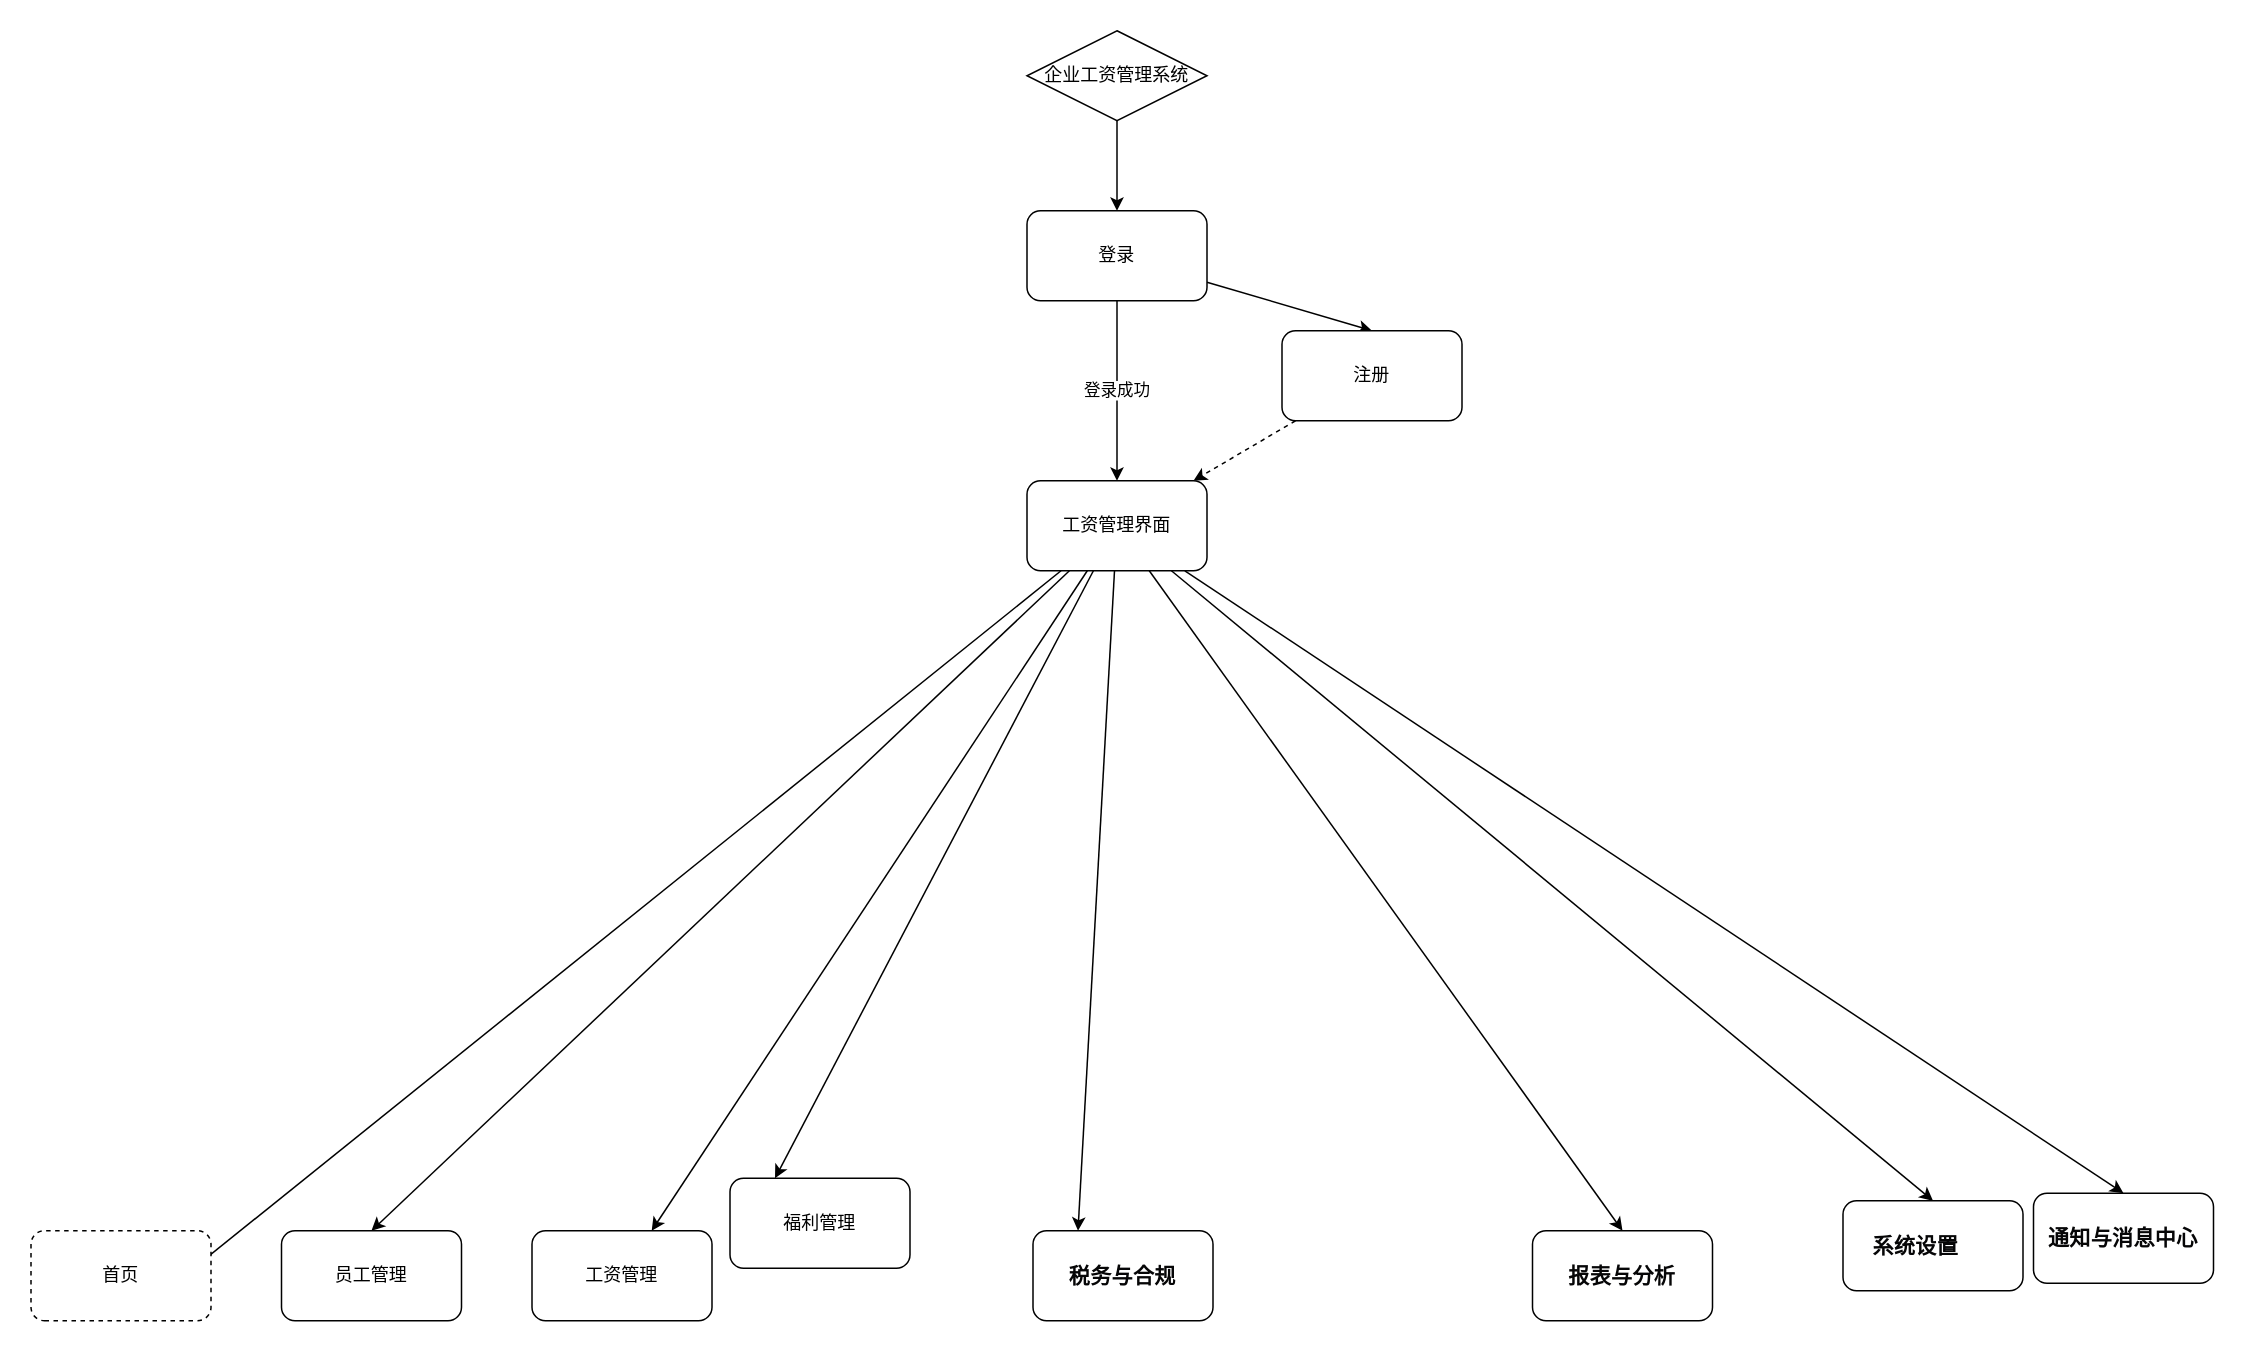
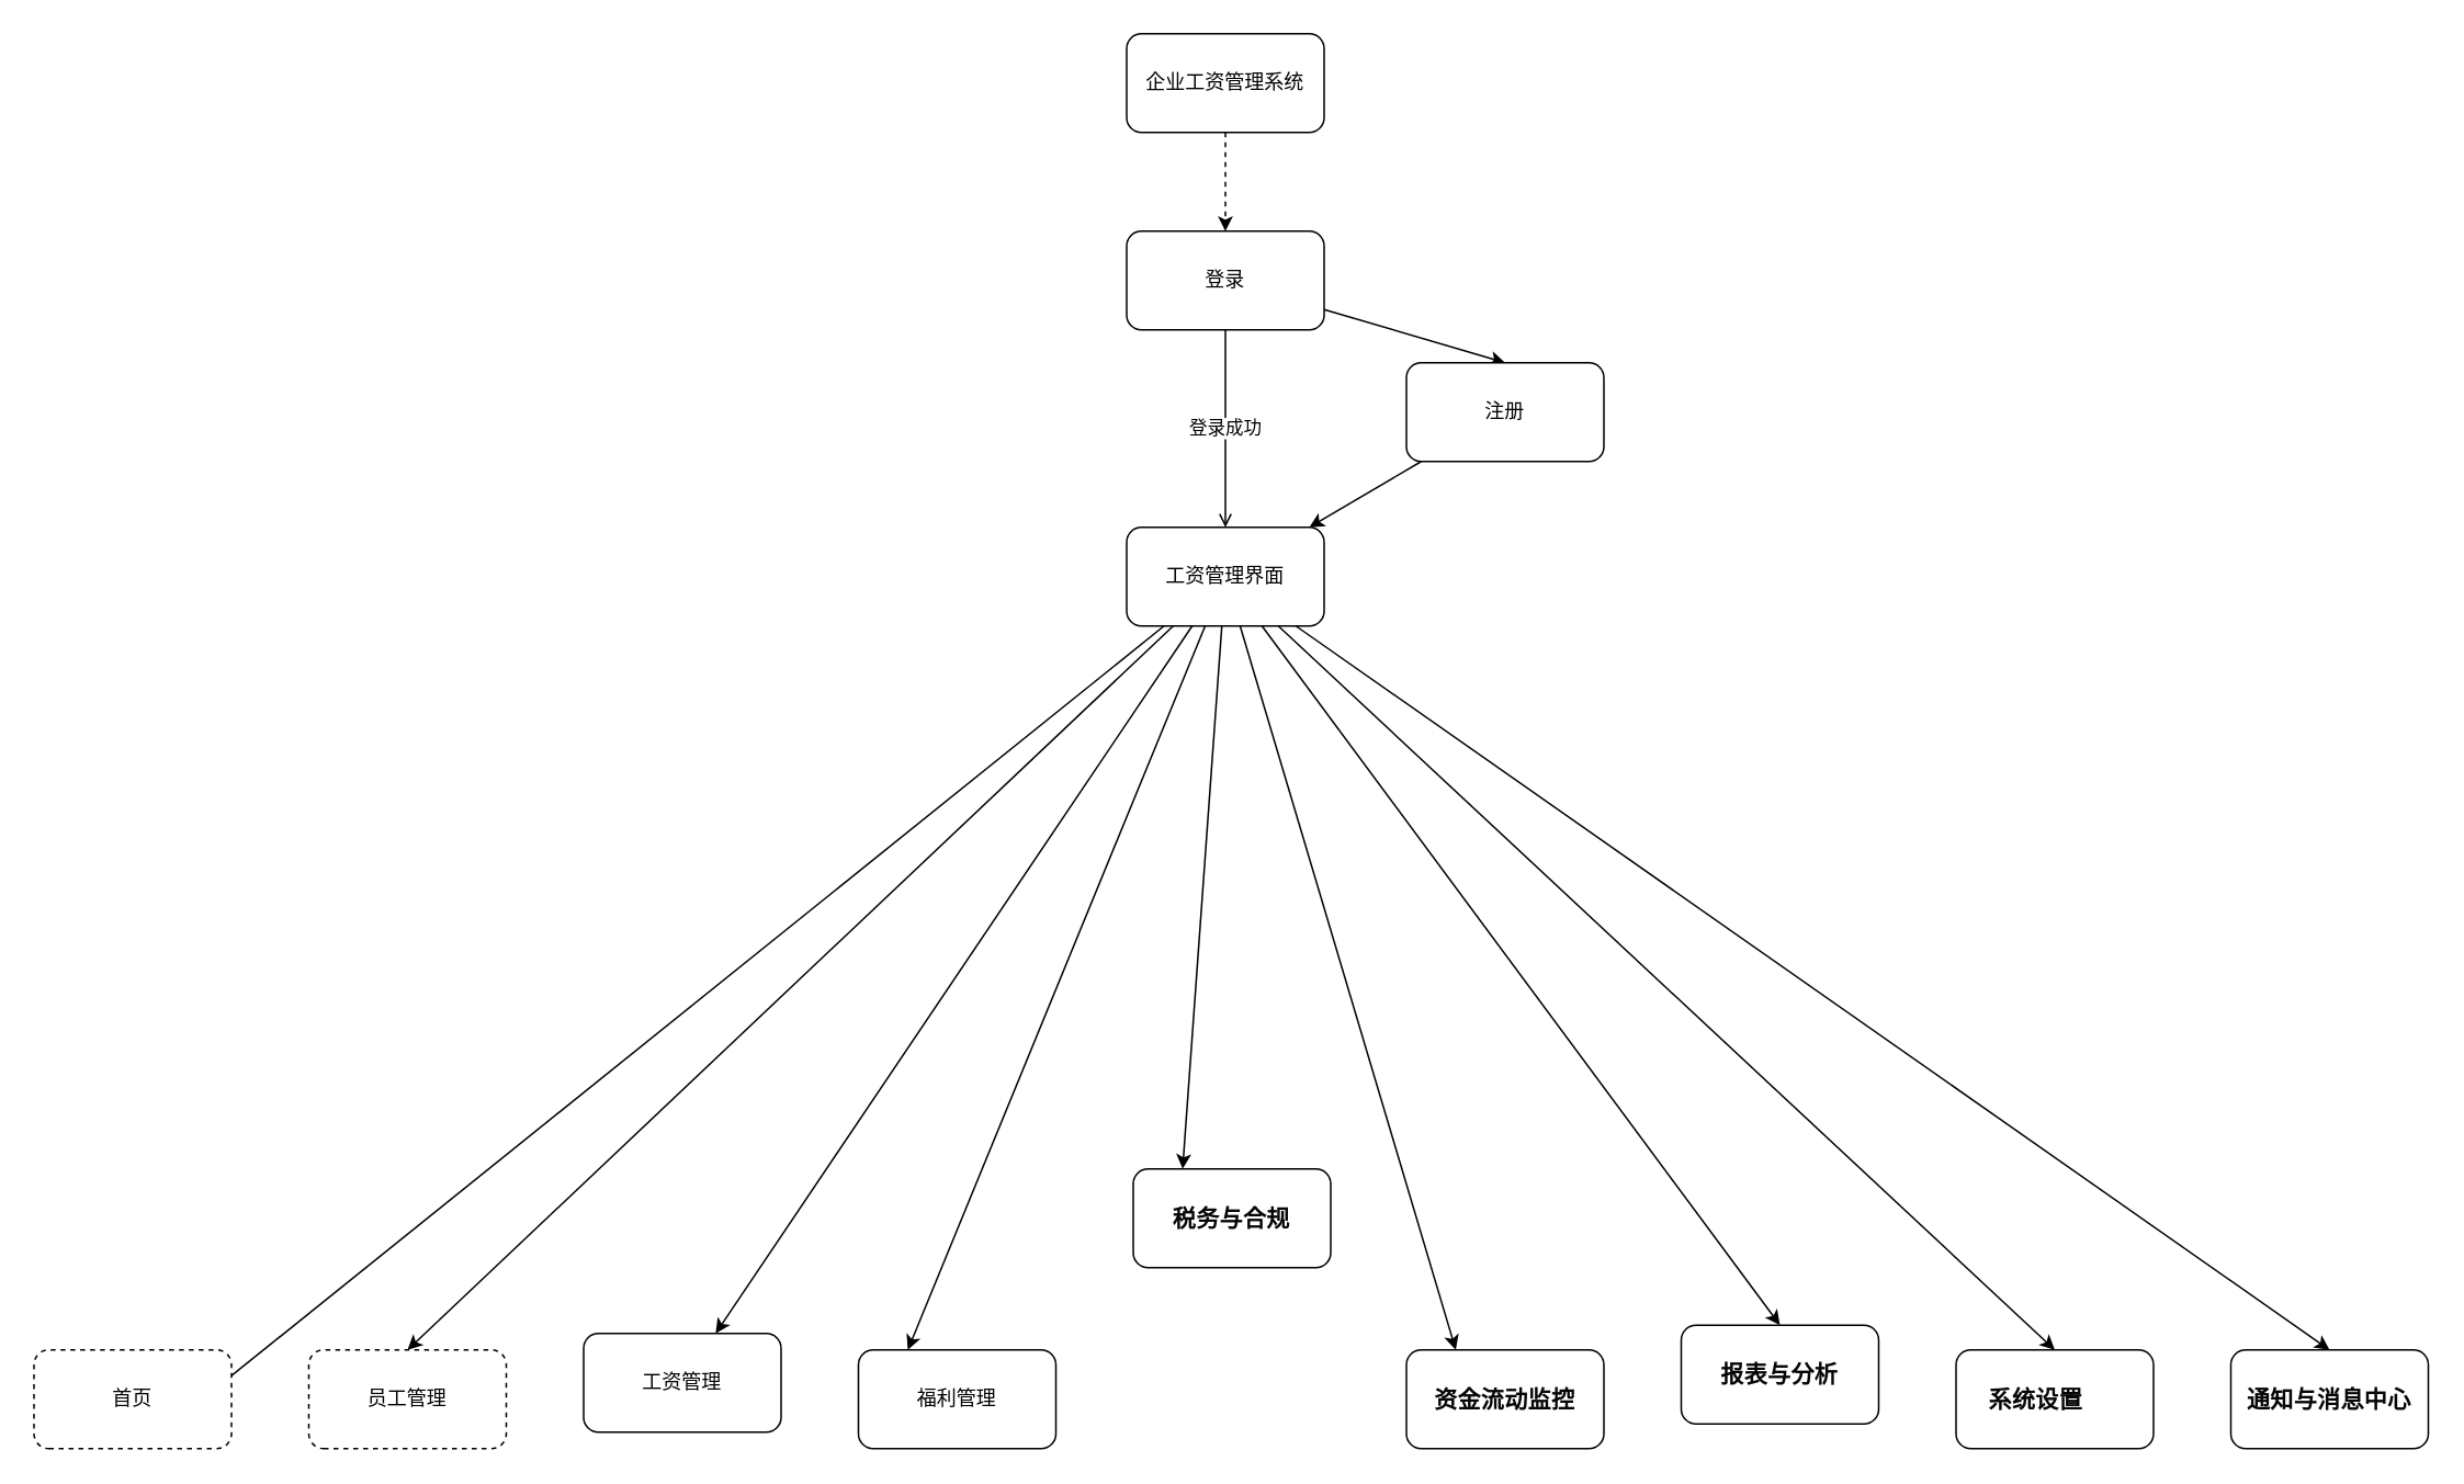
  <mxCell id="0" />
  <mxCell id="1" parent="0" />
- <mxCell id="2" style="edgeStyle=none;html=1;entryX=0.5;entryY=0;entryDx=0;entryDy=0;" edge="1" parent="1" source="3" target="6"><mxGeometry relative="1" as="geometry" /></mxCell>
- <mxCell id="3" value="企业工资管理系统" style="rhombus;whiteSpace=wrap;html=1;" parent="1" vertex="1"><mxGeometry x="684" y="20" width="120" height="60" as="geometry" /></mxCell>
- <mxCell id="4" value="登录成功" style="edgeStyle=none;html=1;entryX=0.5;entryY=0;entryDx=0;entryDy=0;" parent="1" source="6" target="18" edge="1"><mxGeometry relative="1" as="geometry"><mxPoint x="696.25" y="320" as="targetPoint" /></mxGeometry></mxCell>
+ <mxCell id="2" style="edgeStyle=none;html=1;entryX=0.5;entryY=0;entryDx=0;entryDy=0;dashed=1;" edge="1" parent="1" source="3" target="6"><mxGeometry relative="1" as="geometry" /></mxCell>
+ <mxCell id="3" value="企业工资管理系统" style="rounded=1;whiteSpace=wrap;html=1;" parent="1" vertex="1"><mxGeometry x="684" y="20" width="120" height="60" as="geometry" /></mxCell>
+ <mxCell id="4" value="登录成功" style="edgeStyle=none;html=1;entryX=0.5;entryY=0;entryDx=0;entryDy=0;endArrow=open;" parent="1" source="6" target="18" edge="1"><mxGeometry relative="1" as="geometry"><mxPoint x="696.25" y="320" as="targetPoint" /></mxGeometry></mxCell>
  <mxCell id="5" style="edgeStyle=none;html=1;entryX=0.5;entryY=0;entryDx=0;entryDy=0;" edge="1" parent="1" source="6" target="8"><mxGeometry relative="1" as="geometry" /></mxCell>
  <mxCell id="6" value="登录" style="rounded=1;whiteSpace=wrap;html=1;" parent="1" vertex="1"><mxGeometry x="684" y="140" width="120" height="60" as="geometry" /></mxCell>
- <mxCell id="7" style="edgeStyle=none;html=1;dashed=1;" edge="1" parent="1" source="8" target="18"><mxGeometry relative="1" as="geometry" /></mxCell>
+ <mxCell id="7" style="edgeStyle=none;html=1;" edge="1" parent="1" source="8" target="18"><mxGeometry relative="1" as="geometry" /></mxCell>
  <mxCell id="8" value="注册" style="rounded=1;whiteSpace=wrap;html=1;" parent="1" vertex="1"><mxGeometry x="854" y="220" width="120" height="60" as="geometry" /></mxCell>
  <mxCell id="9" value="" style="edgeStyle=none;html=1;" edge="1" parent="1" source="18" target="21"><mxGeometry relative="1" as="geometry" /></mxCell>
  <mxCell id="10" style="edgeStyle=none;html=1;entryX=0.558;entryY=0.028;entryDx=0;entryDy=0;entryPerimeter=0;" edge="1" parent="1" source="18" target="19"><mxGeometry relative="1" as="geometry" /></mxCell>
  <mxCell id="11" style="edgeStyle=none;html=1;entryX=0.5;entryY=0;entryDx=0;entryDy=0;" edge="1" parent="1" source="18" target="20"><mxGeometry relative="1" as="geometry" /></mxCell>
  <mxCell id="12" style="edgeStyle=none;html=1;entryX=0.25;entryY=0;entryDx=0;entryDy=0;" edge="1" parent="1" source="18" target="22"><mxGeometry relative="1" as="geometry" /></mxCell>
  <mxCell id="13" style="edgeStyle=none;html=1;entryX=0.25;entryY=0;entryDx=0;entryDy=0;" edge="1" parent="1" source="18" target="23"><mxGeometry relative="1" as="geometry" /></mxCell>
+ <mxCell id="14" style="edgeStyle=none;html=1;entryX=0.25;entryY=0;entryDx=0;entryDy=0;" edge="1" parent="1" source="18" target="24"><mxGeometry relative="1" as="geometry" /></mxCell>
  <mxCell id="15" style="edgeStyle=none;html=1;entryX=0.5;entryY=0;entryDx=0;entryDy=0;" edge="1" parent="1" source="18" target="25"><mxGeometry relative="1" as="geometry" /></mxCell>
  <mxCell id="16" style="edgeStyle=none;html=1;entryX=0.5;entryY=0;entryDx=0;entryDy=0;" edge="1" parent="1" source="18" target="27"><mxGeometry relative="1" as="geometry" /></mxCell>
  <mxCell id="17" style="edgeStyle=none;html=1;entryX=0.5;entryY=0;entryDx=0;entryDy=0;" edge="1" parent="1" source="18" target="26"><mxGeometry relative="1" as="geometry" /></mxCell>
  <mxCell id="18" value="工资管理界面" style="rounded=1;whiteSpace=wrap;html=1;" parent="1" vertex="1"><mxGeometry x="684" y="320" width="120" height="60" as="geometry" /></mxCell>
  <mxCell id="19" value="首页" style="rounded=1;whiteSpace=wrap;html=1;flipH=0;flipV=1;dashed=1;" parent="1" vertex="1"><mxGeometry x="20" y="820" width="120" height="60" as="geometry" /></mxCell>
- <mxCell id="20" value="员工管理" style="rounded=1;whiteSpace=wrap;html=1;flipH=0;flipV=1;" parent="1" vertex="1"><mxGeometry x="187" y="820" width="120" height="60" as="geometry" /></mxCell>
- <mxCell id="21" value="工资管理" style="rounded=1;whiteSpace=wrap;html=1;flipH=0;flipV=1;" parent="1" vertex="1"><mxGeometry x="354" y="820" width="120" height="60" as="geometry" /></mxCell>
- <mxCell id="22" value="福利管理" style="rounded=1;whiteSpace=wrap;html=1;flipH=0;flipV=1;" parent="1" vertex="1"><mxGeometry x="486" y="785" width="120" height="60" as="geometry" /></mxCell>
- <mxCell id="23" value="&lt;span style=&quot;box-sizing: inherit; font-weight: 700; color: rgb(6, 6, 7); font-family: -apple-system, blinkmacsystemfont, &amp;quot;Helvetica Neue&amp;quot;, helvetica, &amp;quot;segoe ui&amp;quot;, arial, roboto, &amp;quot;PingFang SC&amp;quot;, miui, &amp;quot;Hiragino Sans GB&amp;quot;, &amp;quot;Microsoft Yahei&amp;quot;, sans-serif; font-size: 14px; letter-spacing: 0.25px; text-align: left; background-color: rgb(255, 255, 255);&quot;&gt;税务与合规&lt;/span&gt;" style="rounded=1;whiteSpace=wrap;html=1;flipH=0;flipV=1;" parent="1" vertex="1"><mxGeometry x="688" y="820" width="120" height="60" as="geometry" /></mxCell>
- <mxCell id="25" value="&lt;span style=&quot;box-sizing: inherit; font-weight: 700; color: rgb(6, 6, 7); font-family: -apple-system, blinkmacsystemfont, &amp;quot;Helvetica Neue&amp;quot;, helvetica, &amp;quot;segoe ui&amp;quot;, arial, roboto, &amp;quot;PingFang SC&amp;quot;, miui, &amp;quot;Hiragino Sans GB&amp;quot;, &amp;quot;Microsoft Yahei&amp;quot;, sans-serif; font-size: 14px; letter-spacing: 0.25px; text-align: left; background-color: rgb(255, 255, 255);&quot;&gt;报表与分析&lt;/span&gt;" style="rounded=1;whiteSpace=wrap;html=1;flipH=0;flipV=1;" parent="1" vertex="1"><mxGeometry x="1021" y="820" width="120" height="60" as="geometry" /></mxCell>
- <mxCell id="26" value="&lt;span style=&quot;box-sizing: inherit; font-weight: 700; color: rgb(6, 6, 7); font-family: -apple-system, blinkmacsystemfont, &amp;quot;Helvetica Neue&amp;quot;, helvetica, &amp;quot;segoe ui&amp;quot;, arial, roboto, &amp;quot;PingFang SC&amp;quot;, miui, &amp;quot;Hiragino Sans GB&amp;quot;, &amp;quot;Microsoft Yahei&amp;quot;, sans-serif; font-size: 14px; letter-spacing: 0.25px; text-align: left; background-color: rgb(255, 255, 255);&quot;&gt;通知与消息中心&lt;/span&gt;" style="rounded=1;whiteSpace=wrap;html=1;flipH=0;flipV=1;" parent="1" vertex="1"><mxGeometry x="1355" y="795" width="120" height="60" as="geometry" /></mxCell>
- <mxCell id="27" value="&lt;span style=&quot;box-sizing: inherit; font-weight: 700; color: rgb(6, 6, 7); font-family: -apple-system, blinkmacsystemfont, &amp;quot;Helvetica Neue&amp;quot;, helvetica, &amp;quot;segoe ui&amp;quot;, arial, roboto, &amp;quot;PingFang SC&amp;quot;, miui, &amp;quot;Hiragino Sans GB&amp;quot;, &amp;quot;Microsoft Yahei&amp;quot;, sans-serif; font-size: 14px; letter-spacing: 0.25px; text-align: left; background-color: rgb(255, 255, 255);&quot;&gt;系统设置&lt;span style=&quot;white-space: pre;&quot;&gt;&#09;&lt;/span&gt;&lt;/span&gt;" style="rounded=1;whiteSpace=wrap;html=1;flipH=0;flipV=1;" parent="1" vertex="1"><mxGeometry x="1228" y="800" width="120" height="60" as="geometry" /></mxCell>
+ <mxCell id="20" value="员工管理" style="rounded=1;whiteSpace=wrap;html=1;flipH=0;flipV=1;dashed=1;" parent="1" vertex="1"><mxGeometry x="187" y="820" width="120" height="60" as="geometry" /></mxCell>
+ <mxCell id="21" value="工资管理" style="rounded=1;whiteSpace=wrap;html=1;flipH=0;flipV=1;" parent="1" vertex="1"><mxGeometry x="354" y="810" width="120" height="60" as="geometry" /></mxCell>
+ <mxCell id="22" value="福利管理" style="rounded=1;whiteSpace=wrap;html=1;flipH=0;flipV=1;" parent="1" vertex="1"><mxGeometry x="521" y="820" width="120" height="60" as="geometry" /></mxCell>
+ <mxCell id="23" value="&lt;span style=&quot;box-sizing: inherit; font-weight: 700; color: rgb(6, 6, 7); font-family: -apple-system, blinkmacsystemfont, &amp;quot;Helvetica Neue&amp;quot;, helvetica, &amp;quot;segoe ui&amp;quot;, arial, roboto, &amp;quot;PingFang SC&amp;quot;, miui, &amp;quot;Hiragino Sans GB&amp;quot;, &amp;quot;Microsoft Yahei&amp;quot;, sans-serif; font-size: 14px; letter-spacing: 0.25px; text-align: left; background-color: rgb(255, 255, 255);&quot;&gt;税务与合规&lt;/span&gt;" style="rounded=1;whiteSpace=wrap;html=1;flipH=0;flipV=1;" parent="1" vertex="1"><mxGeometry x="688" y="710" width="120" height="60" as="geometry" /></mxCell>
+ <mxCell id="24" value="&lt;span style=&quot;box-sizing: inherit; font-weight: 700; color: rgb(6, 6, 7); font-family: -apple-system, blinkmacsystemfont, &amp;quot;Helvetica Neue&amp;quot;, helvetica, &amp;quot;segoe ui&amp;quot;, arial, roboto, &amp;quot;PingFang SC&amp;quot;, miui, &amp;quot;Hiragino Sans GB&amp;quot;, &amp;quot;Microsoft Yahei&amp;quot;, sans-serif; font-size: 14px; letter-spacing: 0.25px; text-align: left; background-color: rgb(255, 255, 255);&quot;&gt;资金流动监控&lt;/span&gt;" style="rounded=1;whiteSpace=wrap;html=1;flipH=0;flipV=1;" parent="1" vertex="1"><mxGeometry x="854" y="820" width="120" height="60" as="geometry" /></mxCell>
+ <mxCell id="25" value="&lt;span style=&quot;box-sizing: inherit; font-weight: 700; color: rgb(6, 6, 7); font-family: -apple-system, blinkmacsystemfont, &amp;quot;Helvetica Neue&amp;quot;, helvetica, &amp;quot;segoe ui&amp;quot;, arial, roboto, &amp;quot;PingFang SC&amp;quot;, miui, &amp;quot;Hiragino Sans GB&amp;quot;, &amp;quot;Microsoft Yahei&amp;quot;, sans-serif; font-size: 14px; letter-spacing: 0.25px; text-align: left; background-color: rgb(255, 255, 255);&quot;&gt;报表与分析&lt;/span&gt;" style="rounded=1;whiteSpace=wrap;html=1;flipH=0;flipV=1;" parent="1" vertex="1"><mxGeometry x="1021" y="805" width="120" height="60" as="geometry" /></mxCell>
+ <mxCell id="26" value="&lt;span style=&quot;box-sizing: inherit; font-weight: 700; color: rgb(6, 6, 7); font-family: -apple-system, blinkmacsystemfont, &amp;quot;Helvetica Neue&amp;quot;, helvetica, &amp;quot;segoe ui&amp;quot;, arial, roboto, &amp;quot;PingFang SC&amp;quot;, miui, &amp;quot;Hiragino Sans GB&amp;quot;, &amp;quot;Microsoft Yahei&amp;quot;, sans-serif; font-size: 14px; letter-spacing: 0.25px; text-align: left; background-color: rgb(255, 255, 255);&quot;&gt;通知与消息中心&lt;/span&gt;" style="rounded=1;whiteSpace=wrap;html=1;flipH=0;flipV=1;" parent="1" vertex="1"><mxGeometry x="1355" y="820" width="120" height="60" as="geometry" /></mxCell>
+ <mxCell id="27" value="&lt;span style=&quot;box-sizing: inherit; font-weight: 700; color: rgb(6, 6, 7); font-family: -apple-system, blinkmacsystemfont, &amp;quot;Helvetica Neue&amp;quot;, helvetica, &amp;quot;segoe ui&amp;quot;, arial, roboto, &amp;quot;PingFang SC&amp;quot;, miui, &amp;quot;Hiragino Sans GB&amp;quot;, &amp;quot;Microsoft Yahei&amp;quot;, sans-serif; font-size: 14px; letter-spacing: 0.25px; text-align: left; background-color: rgb(255, 255, 255);&quot;&gt;系统设置&lt;span style=&quot;white-space: pre;&quot;&gt;&#09;&lt;/span&gt;&lt;/span&gt;" style="rounded=1;whiteSpace=wrap;html=1;flipH=0;flipV=1;" parent="1" vertex="1"><mxGeometry x="1188" y="820" width="120" height="60" as="geometry" /></mxCell>
